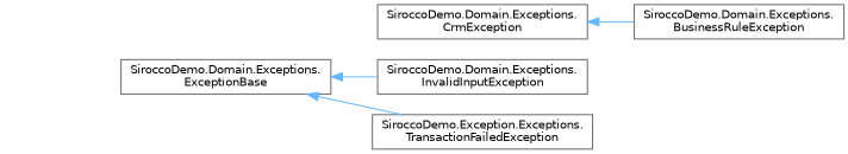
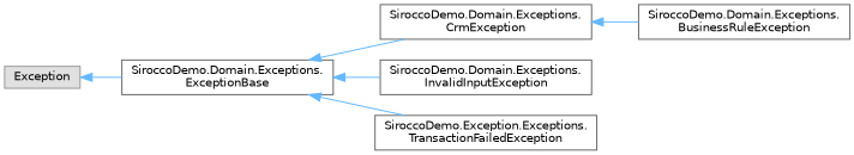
  digraph {
    rankdir=LR
    node [color=grey40 fillcolor=white fontname=Helvetica fontsize=10 shape=box style=filled]
    edge [color=steelblue1 dir=back fontname=Helvetica fontsize=10 labelfontname=Helvetica labelfontsize=10 style=solid]
+   n1 [color=grey60 fillcolor="#E0E0E0" height=0.2 label=Exception width=0.4]
    n2 [height=0.2 label="SiroccoDemo.Domain.Exceptions.\lExceptionBase" width=0.4]
    n3 [height=0.2 label="SiroccoDemo.Domain.Exceptions.\lCrmException" width=0.4]
    n4 [height=0.2 label="SiroccoDemo.Domain.Exceptions.\lInvalidInputException" width=0.4]
    n5 [height=0.2 label="SiroccoDemo.Exception.Exceptions.\lTransactionFailedException" width=0.4]
    n6 [height=0.2 label="SiroccoDemo.Domain.Exceptions.\lBusinessRuleException" width=0.4]
+   n1 -> n2
+   n2 -> n3
    n2 -> n4
    n2 -> n5
    n3 -> n6
  }
